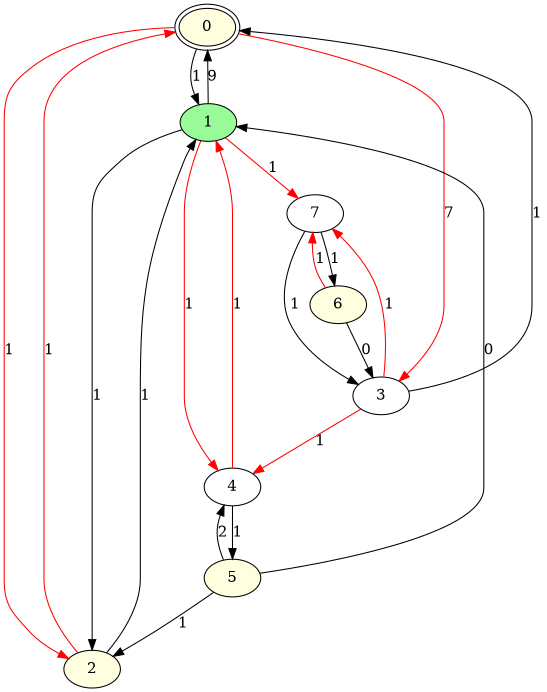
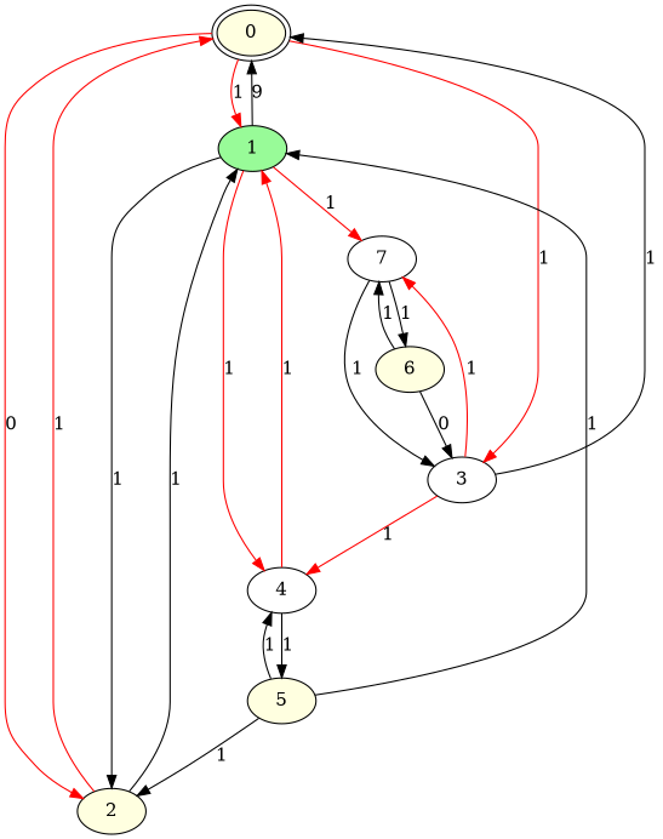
  digraph {
    node [fillcolor=lightyellow style=filled]
    0 [peripheries=2]
    1 [fillcolor=palegreen]
    2
    3 [fillcolor=white]
    4 [fillcolor=white]
    7 [fillcolor=white]
    5
    6
-   0 -> 1 [color=black label=1]
-   0 -> 2 [color=red label=1]
-   0 -> 3 [color=red label=7]
+   0 -> 1 [color=red label=1]
+   0 -> 2 [color=red label=0]
+   0 -> 3 [color=red label=1]
    1 -> 0 [label=9]
    1 -> 2 [label=1]
    1 -> 4 [color=red label=1]
    1 -> 7 [color=red label=1]
    2 -> 0 [color=red label=1]
    2 -> 1 [label=1]
    3 -> 0 [label=1]
    3 -> 4 [color=red label=1]
    3 -> 7 [color=red label=1]
    4 -> 1 [color=red label=1]
    4 -> 5 [label=1]
    7 -> 3 [label=1]
    7 -> 6 [label=1]
-   5 -> 1 [label=0]
+   5 -> 1 [label=1]
    5 -> 2 [label=1]
-   5 -> 4 [label=2]
+   5 -> 4 [label=1]
    6 -> 3 [label=0]
-   6 -> 7 [label=1 color=red]
+   6 -> 7 [label=1]
  }
